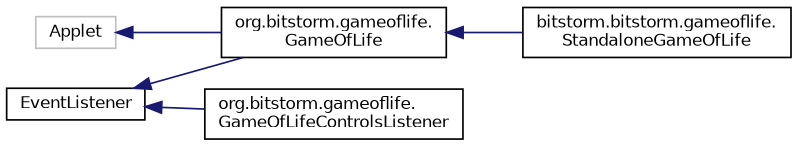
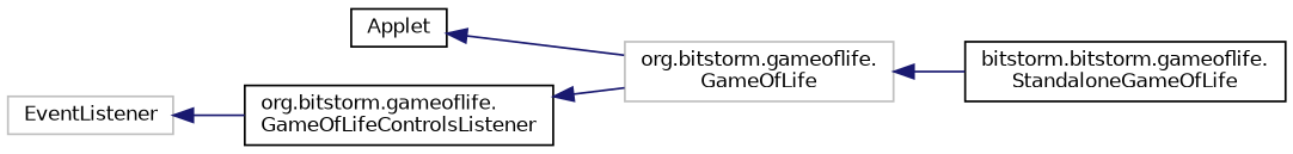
  digraph {
    fontname="DejaVu Sans"
    rankdir=LR
    node [color=black fillcolor=white fontname="DejaVu Sans" fontsize=10 shape=record style=filled]
    edge [color=midnightblue dir=back fontname="DejaVu Sans" fontsize=10 labelfontname=Helvetica labelfontsize=10 style=solid]
-   n1 [color=grey75 height=0.2 label=Applet width=0.4]
-   n2 [height=0.2 label="org.bitstorm.gameoflife.\lGameOfLife" width=0.4]
+   n1 [height=0.2 label=Applet width=0.4]
+   n2 [color=grey75 height=0.2 label="org.bitstorm.gameoflife.\lGameOfLife" width=0.4]
    n3 [height=0.2 label="bitstorm.bitstorm.gameoflife.\lStandaloneGameOfLife" width=0.4]
-   n4 [height=0.2 label=EventListener width=0.4]
+   n4 [color=grey75 height=0.2 label=EventListener width=0.4]
    n5 [height=0.2 label="org.bitstorm.gameoflife.\lGameOfLifeControlsListener" width=0.4]
    n1 -> n2
    n2 -> n3
    n4 -> n5
-   n4 -> n2
+   n5 -> n2
  }
